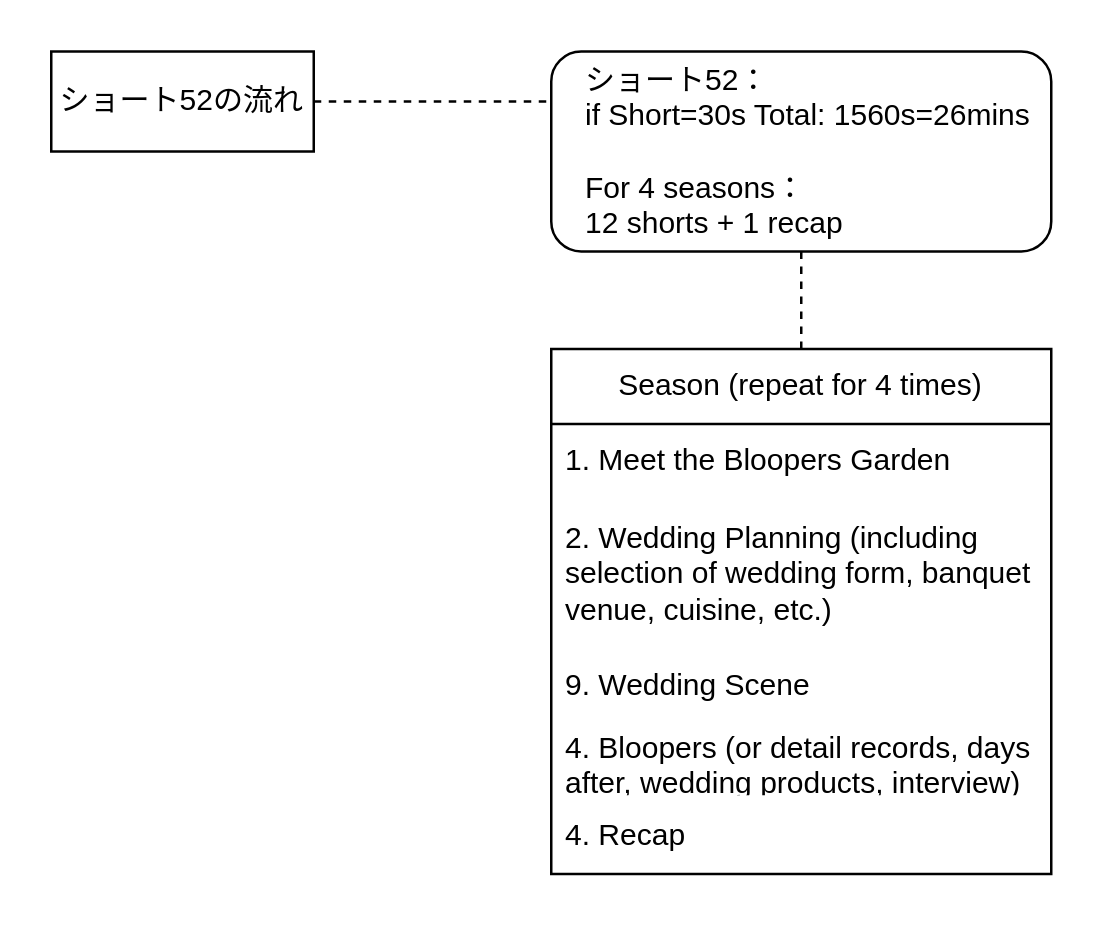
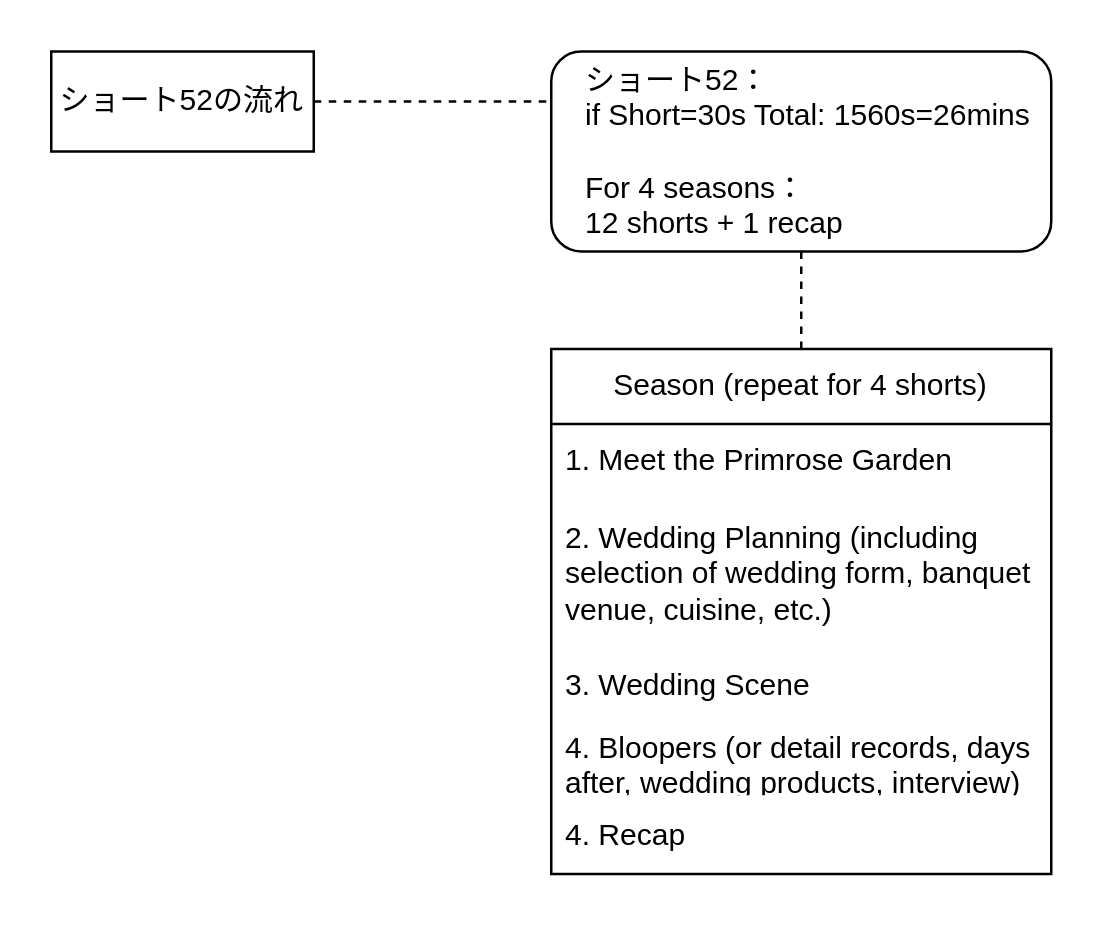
  <mxCell id="0" />
  <mxCell id="1" parent="0" />
  <mxCell id="2" value="ショート52の流れ" style="rounded=0;whiteSpace=wrap;html=1;" vertex="1" parent="1"><mxGeometry x="20" y="20" width="105" height="40" as="geometry" /></mxCell>
  <mxCell id="3" value="　ショート52：&lt;br&gt;　if Short=30s Total: 1560s=26mins&lt;br&gt;&lt;br&gt;　For 4 seasons：&lt;br&gt;　12 shorts + 1 recap" style="rounded=1;whiteSpace=wrap;html=1;align=left;" vertex="1" parent="1"><mxGeometry x="220" y="20" width="200" height="80" as="geometry" /></mxCell>
  <mxCell id="4" value="" style="endArrow=none;dashed=1;html=1;rounded=0;exitX=1;exitY=0.5;exitDx=0;exitDy=0;entryX=0;entryY=0.25;entryDx=0;entryDy=0;" edge="1" parent="1" source="2" target="3"><mxGeometry width="50" height="50" relative="1" as="geometry"><mxPoint x="410" y="310" as="sourcePoint" /><mxPoint x="460" y="260" as="targetPoint" /><Array as="points" /></mxGeometry></mxCell>
- <mxCell id="5" value="Season (repeat for 4 times)" style="swimlane;fontStyle=0;childLayout=stackLayout;horizontal=1;startSize=30;horizontalStack=0;resizeParent=1;resizeParentMax=0;resizeLast=0;collapsible=1;marginBottom=0;whiteSpace=wrap;html=1;" vertex="1" parent="1"><mxGeometry x="220" y="139" width="200" height="210" as="geometry"><mxRectangle x="280" y="200" width="80" height="30" as="alternateBounds" /></mxGeometry></mxCell>
- <mxCell id="6" value="1. Meet the Bloopers Garden" style="text;strokeColor=none;fillColor=none;align=left;verticalAlign=middle;spacingLeft=4;spacingRight=4;overflow=hidden;points=[[0,0.5],[1,0.5]];portConstraint=eastwest;rotatable=0;whiteSpace=wrap;html=1;" vertex="1" parent="5"><mxGeometry y="30" width="200" height="30" as="geometry" /></mxCell>
+ <mxCell id="5" value="Season (repeat for 4 shorts)" style="swimlane;fontStyle=0;childLayout=stackLayout;horizontal=1;startSize=30;horizontalStack=0;resizeParent=1;resizeParentMax=0;resizeLast=0;collapsible=1;marginBottom=0;whiteSpace=wrap;html=1;" vertex="1" parent="1"><mxGeometry x="220" y="139" width="200" height="210" as="geometry"><mxRectangle x="280" y="200" width="80" height="30" as="alternateBounds" /></mxGeometry></mxCell>
+ <mxCell id="6" value="1. Meet the Primrose Garden" style="text;strokeColor=none;fillColor=none;align=left;verticalAlign=middle;spacingLeft=4;spacingRight=4;overflow=hidden;points=[[0,0.5],[1,0.5]];portConstraint=eastwest;rotatable=0;whiteSpace=wrap;html=1;" vertex="1" parent="5"><mxGeometry y="30" width="200" height="30" as="geometry" /></mxCell>
  <mxCell id="7" value="2. Wedding Planning (including selection of wedding form, banquet venue, cuisine, etc.)" style="text;strokeColor=none;fillColor=none;align=left;verticalAlign=middle;spacingLeft=4;spacingRight=4;overflow=hidden;points=[[0,0.5],[1,0.5]];portConstraint=eastwest;rotatable=0;whiteSpace=wrap;html=1;" vertex="1" parent="5"><mxGeometry y="60" width="200" height="60" as="geometry" /></mxCell>
- <mxCell id="8" value="9. Wedding Scene" style="text;strokeColor=none;fillColor=none;align=left;verticalAlign=middle;spacingLeft=4;spacingRight=4;overflow=hidden;points=[[0,0.5],[1,0.5]];portConstraint=eastwest;rotatable=0;whiteSpace=wrap;html=1;" vertex="1" parent="5"><mxGeometry y="120" width="200" height="30" as="geometry" /></mxCell>
+ <mxCell id="8" value="3. Wedding Scene" style="text;strokeColor=none;fillColor=none;align=left;verticalAlign=middle;spacingLeft=4;spacingRight=4;overflow=hidden;points=[[0,0.5],[1,0.5]];portConstraint=eastwest;rotatable=0;whiteSpace=wrap;html=1;" vertex="1" parent="5"><mxGeometry y="120" width="200" height="30" as="geometry" /></mxCell>
  <mxCell id="9" value="4.&amp;nbsp;Bloopers (or detail records, days after, wedding products, interview)" style="text;strokeColor=none;fillColor=none;align=left;verticalAlign=middle;spacingLeft=4;spacingRight=4;overflow=hidden;points=[[0,0.5],[1,0.5]];portConstraint=eastwest;rotatable=0;whiteSpace=wrap;html=1;" vertex="1" parent="5"><mxGeometry y="150" width="200" height="30" as="geometry" /></mxCell>
  <mxCell id="10" value="4. Recap" style="text;strokeColor=none;fillColor=none;align=left;verticalAlign=middle;spacingLeft=4;spacingRight=4;overflow=hidden;points=[[0,0.5],[1,0.5]];portConstraint=eastwest;rotatable=0;whiteSpace=wrap;html=1;" vertex="1" parent="5"><mxGeometry y="180" width="200" height="30" as="geometry" /></mxCell>
  <mxCell id="11" value="" style="endArrow=none;dashed=1;html=1;rounded=0;exitX=0.5;exitY=1;exitDx=0;exitDy=0;entryX=0.5;entryY=0;entryDx=0;entryDy=0;" edge="1" parent="1" source="3" target="5"><mxGeometry width="50" height="50" relative="1" as="geometry"><mxPoint x="-130" y="49" as="sourcePoint" /><mxPoint x="-50" y="49" as="targetPoint" /><Array as="points" /></mxGeometry></mxCell>
